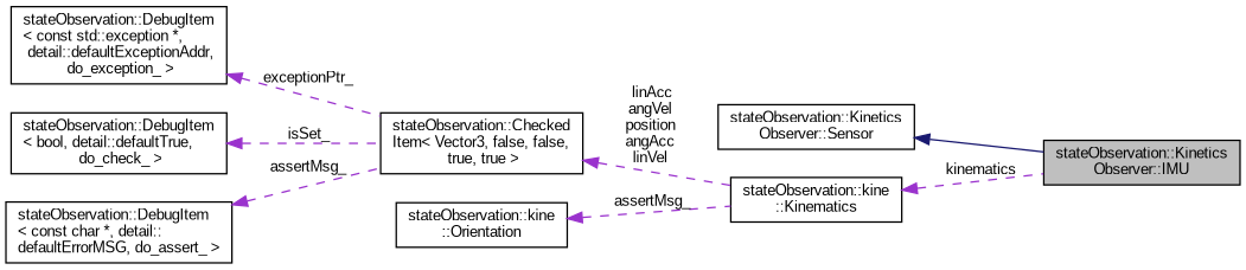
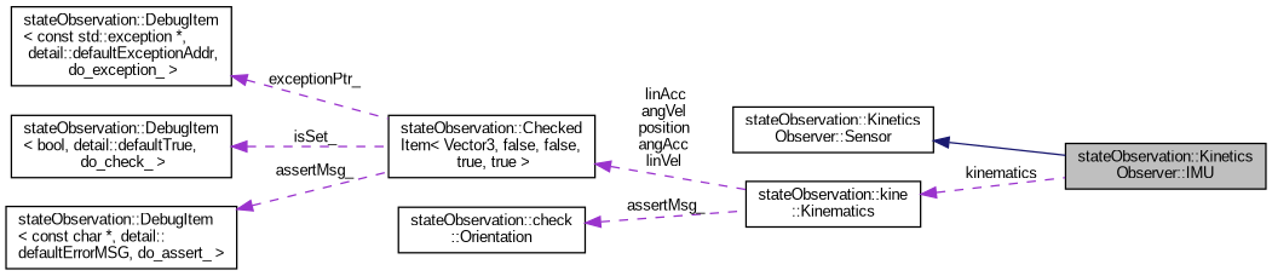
  digraph {
    fontname="Liberation Sans"
    rankdir=LR
    node [color=black fillcolor=white fontname="Liberation Sans" fontsize=10 shape=record style=filled]
    edge [color=darkorchid3 dir=back fontname="Liberation Sans" fontsize=10 labelfontname=Helvetica labelfontsize=10 style=dashed]
    n1 [fillcolor=grey75 fontcolor=black height=0.2 label="stateObservation::Kinetics\lObserver::IMU" width=0.4]
    n2 [height=0.2 label="stateObservation::Kinetics\lObserver::Sensor" width=0.4]
    n3 [height=0.2 label="stateObservation::kine\l::Kinematics" width=0.4]
    n4 [height=0.2 label="stateObservation::Checked\lItem\< Vector3, false, false,\l true, true \>" width=0.4]
    n5 [height=0.2 label="stateObservation::DebugItem\l\< const std::exception *,\l detail::defaultExceptionAddr,\l do_exception_ \>" width=0.4]
    n6 [height=0.2 label="stateObservation::DebugItem\l\< bool, detail::defaultTrue,\l do_check_ \>" width=0.4]
    n7 [height=0.2 label="stateObservation::DebugItem\l\< const char *, detail::\ldefaultErrorMSG, do_assert_ \>" width=0.4]
-   n8 [height=0.2 label="stateObservation::kine\l::Orientation" width=0.4]
+   n8 [height=0.2 label="stateObservation::check\l::Orientation" width=0.4]
    n2 -> n1 [color=midnightblue style=solid]
    n3 -> n1 [label=" kinematics"]
    n4 -> n3 [label=" linAcc\nangVel\nposition\nangAcc\nlinVel"]
    n5 -> n4 [label=" exceptionPtr_"]
    n6 -> n4 [label=" isSet_"]
    n7 -> n4 [label=" assertMsg_"]
    n8 -> n3 [label=" assertMsg_"]
  }
